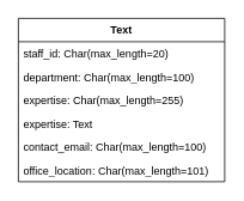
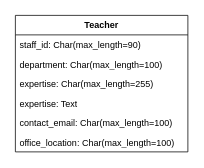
  <mxCell id="0" />
  <mxCell id="1" parent="0" />
- <mxCell id="2" value="&lt;b&gt;Text&lt;/b&gt;" style="swimlane;fontStyle=0;childLayout=stackLayout;horizontal=1;startSize=26;fillColor=none;horizontalStack=0;resizeParent=1;resizeParentMax=0;resizeLast=0;collapsible=1;marginBottom=0;whiteSpace=wrap;html=1;" parent="1" vertex="1"><mxGeometry x="20" y="20" width="230" height="182" as="geometry" /></mxCell>
- <mxCell id="3" value="staff_id: Char(max_length=20)" style="text;strokeColor=none;fillColor=none;align=left;verticalAlign=top;spacingLeft=4;spacingRight=4;overflow=hidden;rotatable=0;points=[[0,0.5],[1,0.5]];portConstraint=eastwest;whiteSpace=wrap;html=1;" parent="2" vertex="1"><mxGeometry y="26" width="230" height="26" as="geometry" /></mxCell>
+ <mxCell id="2" value="&lt;b&gt;Teacher&lt;/b&gt;" style="swimlane;fontStyle=0;childLayout=stackLayout;horizontal=1;startSize=26;fillColor=none;horizontalStack=0;resizeParent=1;resizeParentMax=0;resizeLast=0;collapsible=1;marginBottom=0;whiteSpace=wrap;html=1;" parent="1" vertex="1"><mxGeometry x="20" y="20" width="230" height="182" as="geometry" /></mxCell>
+ <mxCell id="3" value="staff_id: Char(max_length=90)" style="text;strokeColor=none;fillColor=none;align=left;verticalAlign=top;spacingLeft=4;spacingRight=4;overflow=hidden;rotatable=0;points=[[0,0.5],[1,0.5]];portConstraint=eastwest;whiteSpace=wrap;html=1;" parent="2" vertex="1"><mxGeometry y="26" width="230" height="26" as="geometry" /></mxCell>
  <mxCell id="4" value="department: Char(max_length=100)" style="text;strokeColor=none;fillColor=none;align=left;verticalAlign=top;spacingLeft=4;spacingRight=4;overflow=hidden;rotatable=0;points=[[0,0.5],[1,0.5]];portConstraint=eastwest;whiteSpace=wrap;html=1;" parent="2" vertex="1"><mxGeometry y="52" width="230" height="26" as="geometry" /></mxCell>
  <mxCell id="5" value="expertise: Char(max_length=255)" style="text;strokeColor=none;fillColor=none;align=left;verticalAlign=top;spacingLeft=4;spacingRight=4;overflow=hidden;rotatable=0;points=[[0,0.5],[1,0.5]];portConstraint=eastwest;whiteSpace=wrap;html=1;" parent="2" vertex="1"><mxGeometry y="78" width="230" height="26" as="geometry" /></mxCell>
  <mxCell id="6" value="expertise: Text" style="text;strokeColor=none;fillColor=none;align=left;verticalAlign=top;spacingLeft=4;spacingRight=4;overflow=hidden;rotatable=0;points=[[0,0.5],[1,0.5]];portConstraint=eastwest;whiteSpace=wrap;html=1;" parent="2" vertex="1"><mxGeometry y="104" width="230" height="26" as="geometry" /></mxCell>
  <mxCell id="7" value="contact_email: Char(max_length=100)" style="text;strokeColor=none;fillColor=none;align=left;verticalAlign=top;spacingLeft=4;spacingRight=4;overflow=hidden;rotatable=0;points=[[0,0.5],[1,0.5]];portConstraint=eastwest;whiteSpace=wrap;html=1;" vertex="1" parent="2"><mxGeometry y="130" width="230" height="26" as="geometry" /></mxCell>
- <mxCell id="8" value="office_location: Char(max_length=101)" style="text;strokeColor=none;fillColor=none;align=left;verticalAlign=top;spacingLeft=4;spacingRight=4;overflow=hidden;rotatable=0;points=[[0,0.5],[1,0.5]];portConstraint=eastwest;whiteSpace=wrap;html=1;" vertex="1" parent="2"><mxGeometry y="156" width="230" height="26" as="geometry" /></mxCell>
+ <mxCell id="8" value="office_location: Char(max_length=100)" style="text;strokeColor=none;fillColor=none;align=left;verticalAlign=top;spacingLeft=4;spacingRight=4;overflow=hidden;rotatable=0;points=[[0,0.5],[1,0.5]];portConstraint=eastwest;whiteSpace=wrap;html=1;" vertex="1" parent="2"><mxGeometry y="156" width="230" height="26" as="geometry" /></mxCell>
